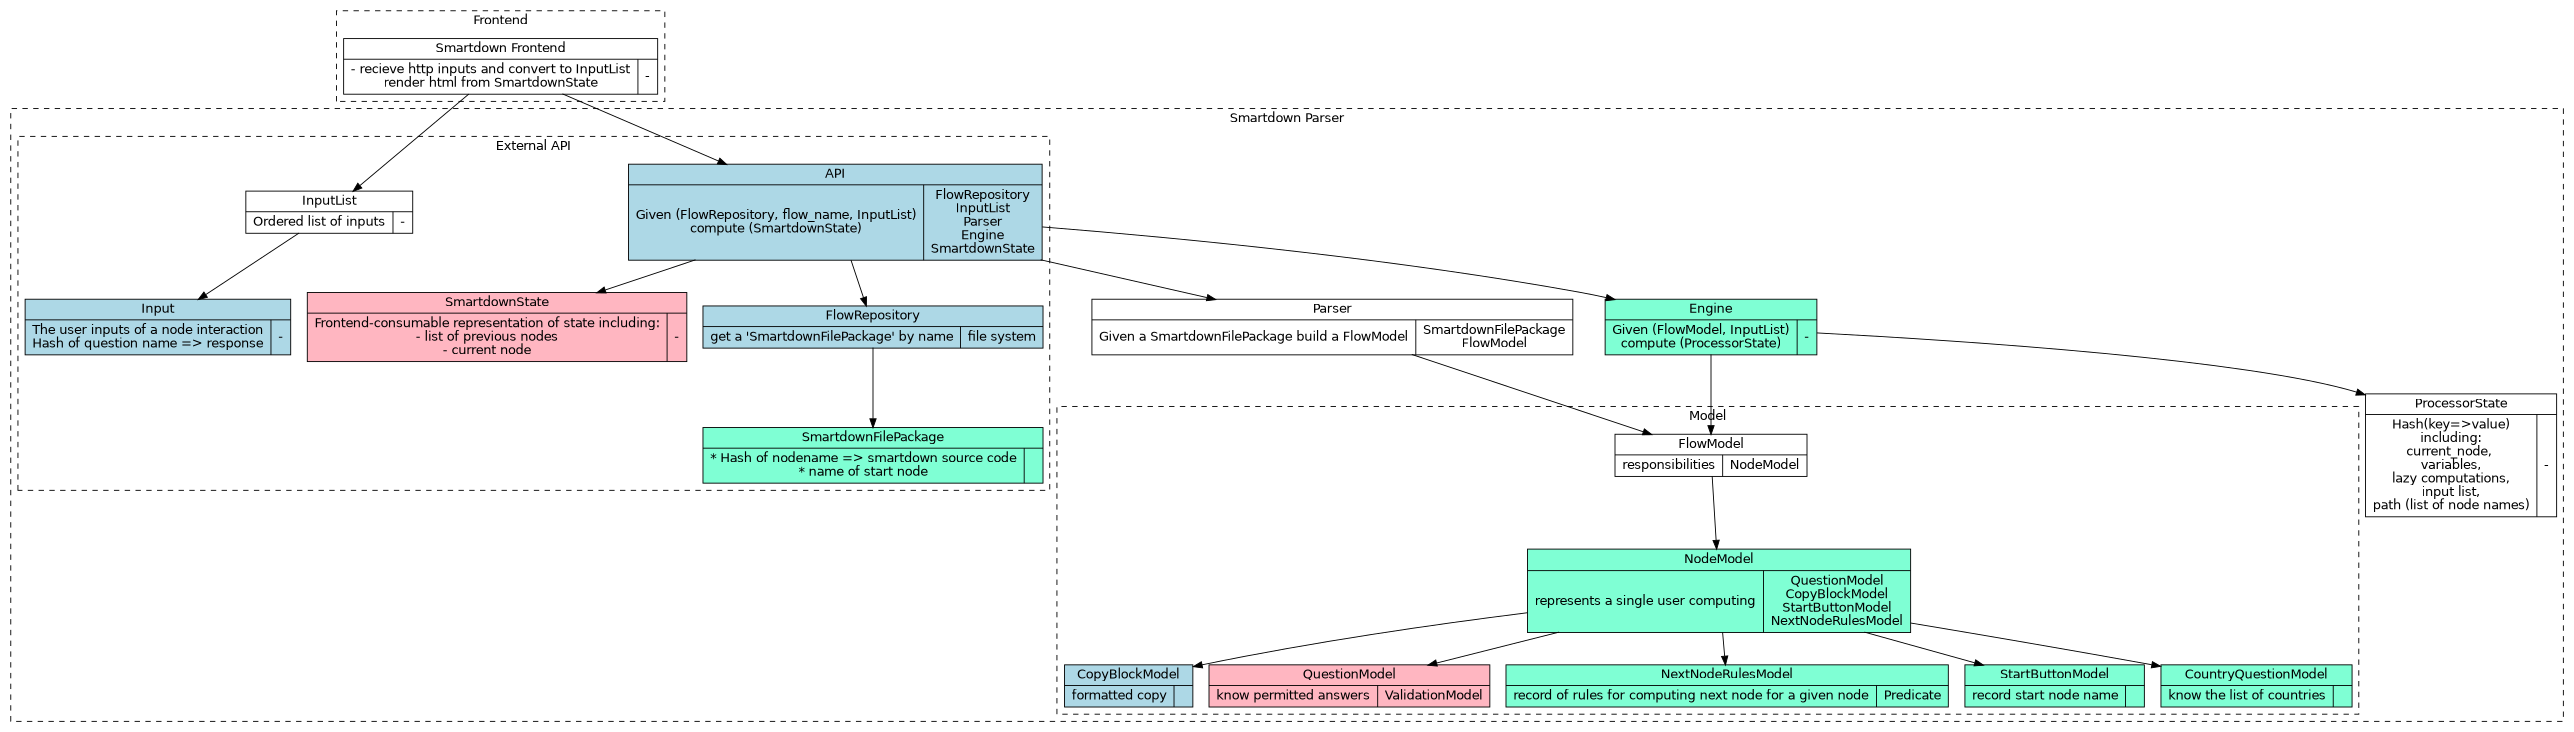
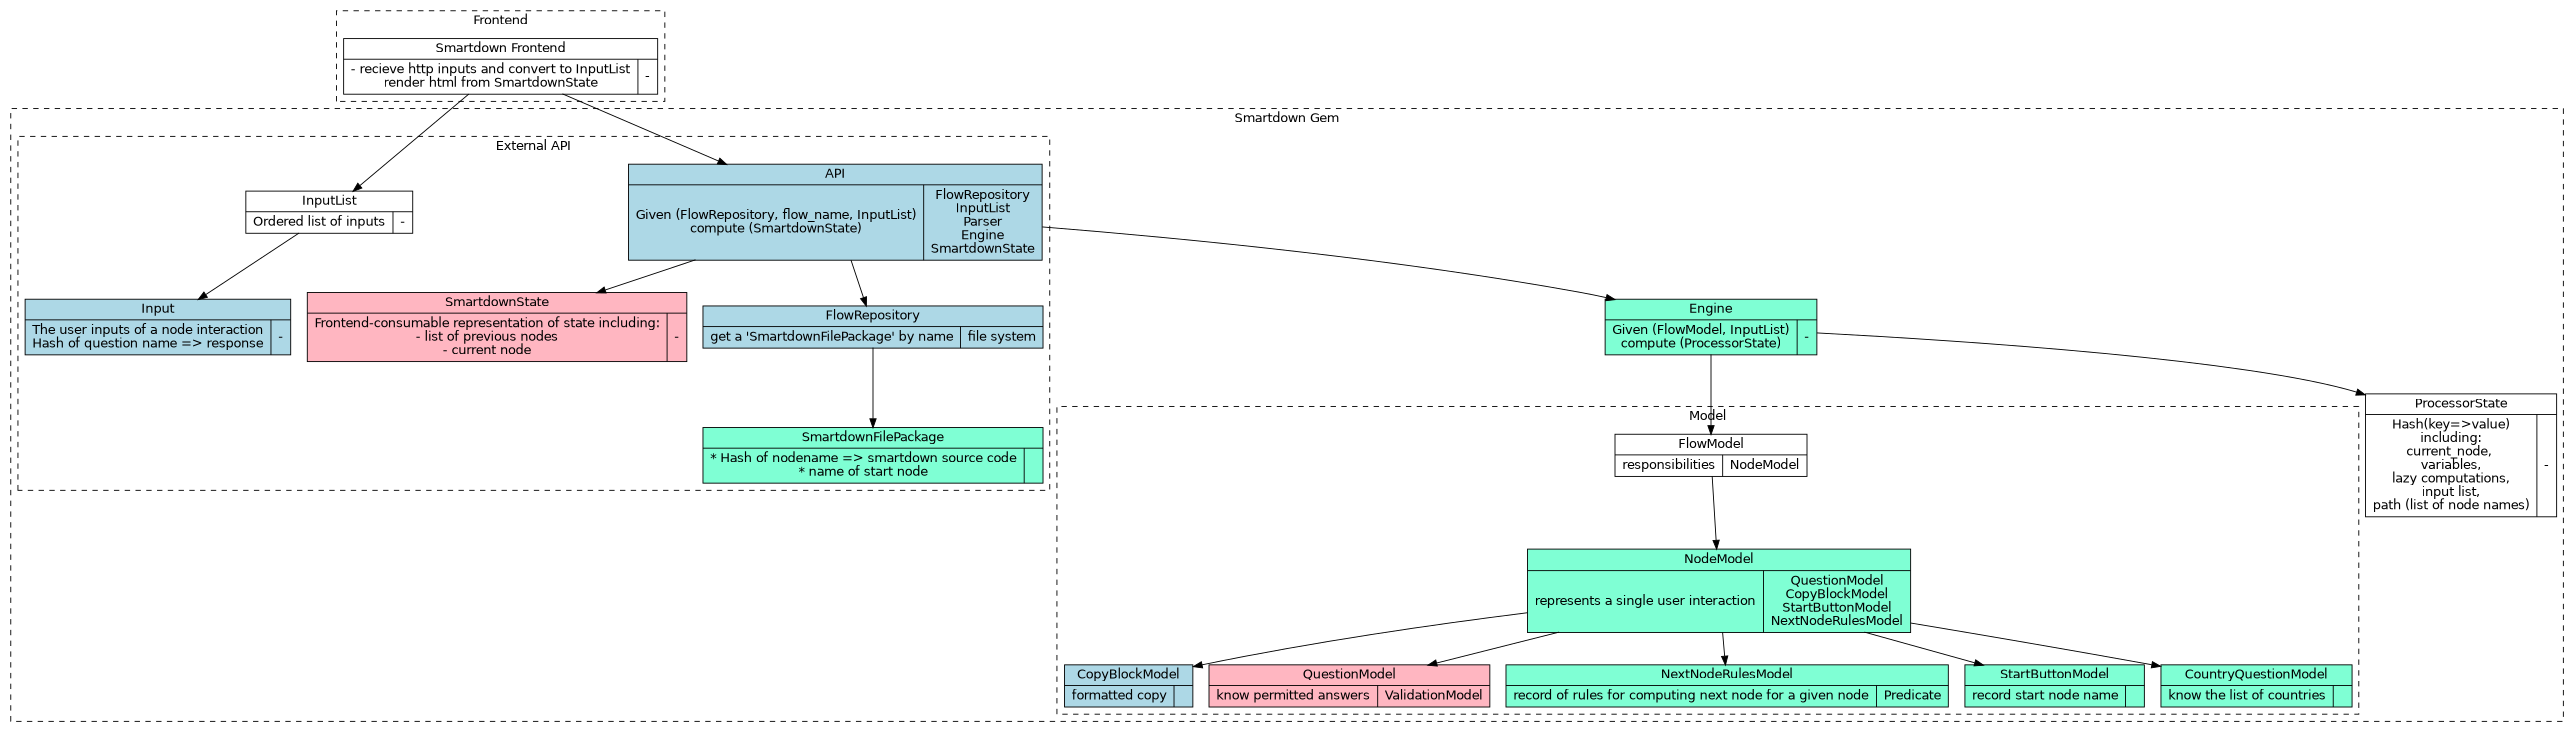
  digraph {
    fontname="DejaVu Sans"
    node [fillcolor=aquamarine fontname="DejaVu Sans" shape=record style=filled]
    edge [fontname="DejaVu Sans"]
    n1 [fillcolor=lightblue label="{ API | { <r> Given (FlowRepository, flow_name, InputList)\ncompute (SmartdownState) | <c> FlowRepository\nInputList\nParser\nEngine\nSmartdownState} }"]
    n2 [fillcolor=lightpink label="{ SmartdownState | { <r> Frontend-consumable representation of state including:\n- list of previous nodes\n- current node | <c> -} }"]
    n3 [fillcolor=lightblue label="{ FlowRepository | { get a 'SmartdownFilePackage' by name | <c> file system }}"]
    n4 [label="{SmartdownFilePackage | { * Hash of nodename =\> smartdown source code\n* name of start node | <c> } }"]
    n5 [fillcolor=white label="{ InputList |           { <r> Ordered list of inputs | <c> - } }"]
    n6 [fillcolor=lightblue label="{ Input | { <r> The user inputs of a node interaction\nHash of question name =\> response | <c> - } }"]
    n7 [fillcolor=white label="{ FlowModel | { <r> responsibilities | <c> NodeModel} }"]
-   n8 [label="{ NodeModel | { <r>represents a single user computing | <c> QuestionModel\nCopyBlockModel\nStartButtonModel\nNextNodeRulesModel } }"]
+   n8 [label="{ NodeModel | { <r>represents a single user interaction | <c> QuestionModel\nCopyBlockModel\nStartButtonModel\nNextNodeRulesModel } }"]
    n9 [fillcolor=lightblue label="{ CopyBlockModel | { formatted copy | } }"]
    n10 [fillcolor=lightpink label="{QuestionModel | { know permitted answers | <c> ValidationModel } }"]
    n11 [label="{NextNodeRulesModel | { record of rules for computing next node for a given node | <c> Predicate } }"]
    n12 [label="{StartButtonModel | { record start node name | <c>  } }"]
    n13 [label="{CountryQuestionModel | { know the list of countries | <c>  } }"]
-   n14 [fillcolor=white label="{ Parser | { Given a SmartdownFilePackage build a FlowModel | <c> SmartdownFilePackage\nFlowModel} }"]
    n15 [label="{Engine | { Given (FlowModel, InputList)\ncompute (ProcessorState) | <c> -} }"]
    n16 [fillcolor=white label="{ ProcessorState | { Hash(key=\>value)\nincluding:\ncurrent_node, \nvariables,\nlazy computations,\ninput list,\npath (list of node names) | <c> - } }"]
    n17 [fillcolor=white label="{Smartdown Frontend | { - recieve http inputs and convert to InputList\nrender html from SmartdownState| <c> -} }"]
    subgraph cluster_1 {
-     label="Smartdown Parser"
+     label="Smartdown Gem"
      style=dashed
-     n14
      n15
      n16
      subgraph cluster_2 {
        label="External API"
        style=dashed
        n1
        n2
        n3
        n4
        n5
        n6
      }
      subgraph cluster_3 {
        label=Model
        style=dashed
        n7
        n8
        n9
        n10
        n11
        n12
        n13
      }
    }
    subgraph cluster_4 {
      label=Frontend
      style=dashed
      n17
    }
    n1 -> n2
    n1 -> n3
-   n1 -> n14
    n1 -> n15
    n3 -> n4
    n5 -> n6
    n7 -> n8
    n8 -> n9
    n8 -> n10
    n8 -> n11
    n8 -> n12
    n8 -> n13
-   n14 -> n7
    n15 -> n7
    n15 -> n16
    n17 -> n1
    n17 -> n5
  }
